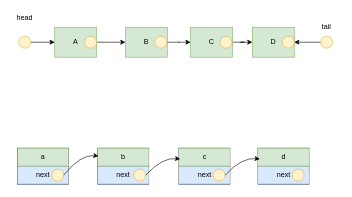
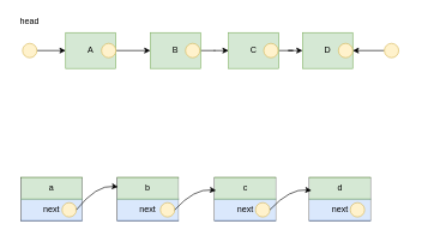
  <mxCell id="0" />
  <mxCell id="1" parent="0" />
  <mxCell id="2" value="" style="edgeStyle=orthogonalEdgeStyle;rounded=0;orthogonalLoop=1;jettySize=auto;html=1;" parent="1" source="3" target="5" edge="1"><mxGeometry relative="1" as="geometry" /></mxCell>
  <mxCell id="3" value="A" style="rounded=0;whiteSpace=wrap;html=1;fillColor=#d5e8d4;strokeColor=#82b366;" parent="1" vertex="1"><mxGeometry x="90" y="45" width="70" height="50" as="geometry" /></mxCell>
  <mxCell id="4" value="" style="edgeStyle=orthogonalEdgeStyle;rounded=0;orthogonalLoop=1;jettySize=auto;html=1;" parent="1" source="5" target="7" edge="1"><mxGeometry relative="1" as="geometry" /></mxCell>
  <mxCell id="5" value="B" style="rounded=0;whiteSpace=wrap;html=1;fillColor=#d5e8d4;strokeColor=#82b366;" parent="1" vertex="1"><mxGeometry x="208" y="45" width="70" height="50" as="geometry" /></mxCell>
  <mxCell id="6" value="" style="edgeStyle=orthogonalEdgeStyle;rounded=0;orthogonalLoop=1;jettySize=auto;html=1;" parent="1" source="7" target="8" edge="1"><mxGeometry relative="1" as="geometry" /></mxCell>
  <mxCell id="7" value="C" style="rounded=0;whiteSpace=wrap;html=1;fillColor=#d5e8d4;strokeColor=#82b366;" parent="1" vertex="1"><mxGeometry x="317" y="45" width="70" height="50" as="geometry" /></mxCell>
  <mxCell id="8" value="D" style="rounded=0;whiteSpace=wrap;html=1;fillColor=#d5e8d4;strokeColor=#82b366;" parent="1" vertex="1"><mxGeometry x="420" y="45" width="70" height="50" as="geometry" /></mxCell>
  <mxCell id="9" value="" style="ellipse;whiteSpace=wrap;html=1;aspect=fixed;fillColor=#fff2cc;strokeColor=#d6b656;" parent="1" vertex="1"><mxGeometry x="140" y="60" width="20" height="20" as="geometry" /></mxCell>
  <mxCell id="10" value="" style="ellipse;whiteSpace=wrap;html=1;aspect=fixed;fillColor=#fff2cc;strokeColor=#d6b656;" parent="1" vertex="1"><mxGeometry x="257" y="60" width="20" height="20" as="geometry" /></mxCell>
  <mxCell id="11" value="" style="ellipse;whiteSpace=wrap;html=1;aspect=fixed;fillColor=#fff2cc;strokeColor=#d6b656;" parent="1" vertex="1"><mxGeometry x="366" y="60" width="20" height="20" as="geometry" /></mxCell>
  <mxCell id="12" value="" style="ellipse;whiteSpace=wrap;html=1;aspect=fixed;fillColor=#fff2cc;strokeColor=#d6b656;" parent="1" vertex="1"><mxGeometry x="470" y="60" width="20" height="20" as="geometry" /></mxCell>
  <mxCell id="13" value="" style="edgeStyle=orthogonalEdgeStyle;rounded=0;orthogonalLoop=1;jettySize=auto;html=1;" parent="1" source="14" target="8" edge="1"><mxGeometry relative="1" as="geometry" /></mxCell>
  <mxCell id="14" value="" style="ellipse;whiteSpace=wrap;html=1;aspect=fixed;fillColor=#fff2cc;strokeColor=#d6b656;" parent="1" vertex="1"><mxGeometry x="534" y="60" width="20" height="20" as="geometry" /></mxCell>
  <mxCell id="15" value="" style="rounded=0;whiteSpace=wrap;html=1;" parent="1" vertex="1"><mxGeometry x="28" y="247" width="85" height="60" as="geometry" /></mxCell>
  <mxCell id="16" value="" style="rounded=0;whiteSpace=wrap;html=1;" parent="1" vertex="1"><mxGeometry x="162" y="247" width="85" height="60" as="geometry" /></mxCell>
  <mxCell id="17" value="next" style="shape=partialRectangle;whiteSpace=wrap;html=1;left=0;right=0;fillColor=#dae8fc;strokeColor=#6c8ebf;" parent="1" vertex="1"><mxGeometry x="28" y="277" width="85" height="30" as="geometry" /></mxCell>
  <mxCell id="18" value="next" style="shape=partialRectangle;whiteSpace=wrap;html=1;left=0;right=0;fillColor=#dae8fc;strokeColor=#6c8ebf;" parent="1" vertex="1"><mxGeometry x="162" y="277" width="85" height="30" as="geometry" /></mxCell>
  <mxCell id="19" value="a" style="shape=partialRectangle;whiteSpace=wrap;html=1;left=0;right=0;fillColor=#d5e8d4;strokeColor=#82b366;" parent="1" vertex="1"><mxGeometry x="28" y="247" width="85" height="30" as="geometry" /></mxCell>
  <mxCell id="20" value="b" style="shape=partialRectangle;whiteSpace=wrap;html=1;left=0;right=0;fillColor=#d5e8d4;strokeColor=#82b366;" parent="1" vertex="1"><mxGeometry x="162" y="247" width="85" height="30" as="geometry" /></mxCell>
  <mxCell id="21" value="" style="ellipse;whiteSpace=wrap;html=1;aspect=fixed;fillColor=#fff2cc;strokeColor=#d6b656;" parent="1" vertex="1"><mxGeometry x="85" y="282" width="20" height="20" as="geometry" /></mxCell>
  <mxCell id="22" value="" style="ellipse;whiteSpace=wrap;html=1;aspect=fixed;fillColor=#fff2cc;strokeColor=#d6b656;" parent="1" vertex="1"><mxGeometry x="222" y="282" width="20" height="20" as="geometry" /></mxCell>
  <mxCell id="23" value="" style="curved=1;endArrow=classic;html=1;exitX=1;exitY=0.5;exitDx=0;exitDy=0;" parent="1" source="21" edge="1"><mxGeometry width="50" height="50" relative="1" as="geometry"><mxPoint x="133" y="307" as="sourcePoint" /><mxPoint x="163" y="260" as="targetPoint" /><Array as="points"><mxPoint x="133" y="257" /></Array></mxGeometry></mxCell>
  <mxCell id="24" value="" style="edgeStyle=orthogonalEdgeStyle;rounded=0;orthogonalLoop=1;jettySize=auto;html=1;" parent="1" source="25" target="3" edge="1"><mxGeometry relative="1" as="geometry" /></mxCell>
  <mxCell id="25" value="" style="ellipse;whiteSpace=wrap;html=1;aspect=fixed;fillColor=#fff2cc;strokeColor=#d6b656;" parent="1" vertex="1"><mxGeometry x="30" y="60" width="20" height="20" as="geometry" /></mxCell>
  <mxCell id="26" value="head" style="text;html=1;strokeColor=none;fillColor=none;align=center;verticalAlign=middle;whiteSpace=wrap;rounded=0;" parent="1" vertex="1"><mxGeometry x="20" y="20" width="40" height="20" as="geometry" /></mxCell>
- <mxCell id="27" value="tail&lt;br&gt;" style="text;html=1;strokeColor=none;fillColor=none;align=center;verticalAlign=middle;whiteSpace=wrap;rounded=0;" parent="1" vertex="1"><mxGeometry x="524" y="35" width="40" height="20" as="geometry" /></mxCell>
  <mxCell id="28" value="" style="rounded=0;whiteSpace=wrap;html=1;" parent="1" vertex="1"><mxGeometry x="297.5" y="247" width="85" height="60" as="geometry" /></mxCell>
  <mxCell id="29" value="next" style="shape=partialRectangle;whiteSpace=wrap;html=1;left=0;right=0;fillColor=#dae8fc;strokeColor=#6c8ebf;" parent="1" vertex="1"><mxGeometry x="297.5" y="277" width="85" height="30" as="geometry" /></mxCell>
  <mxCell id="30" value="c" style="shape=partialRectangle;whiteSpace=wrap;html=1;left=0;right=0;fillColor=#d5e8d4;strokeColor=#82b366;" parent="1" vertex="1"><mxGeometry x="297.5" y="247" width="85" height="30" as="geometry" /></mxCell>
  <mxCell id="31" value="" style="ellipse;whiteSpace=wrap;html=1;aspect=fixed;fillColor=#fff2cc;strokeColor=#d6b656;" parent="1" vertex="1"><mxGeometry x="354.5" y="282" width="20" height="20" as="geometry" /></mxCell>
  <mxCell id="32" value="" style="rounded=0;whiteSpace=wrap;html=1;" parent="1" vertex="1"><mxGeometry x="429.5" y="247" width="85" height="60" as="geometry" /></mxCell>
  <mxCell id="33" value="next" style="shape=partialRectangle;whiteSpace=wrap;html=1;left=0;right=0;fillColor=#dae8fc;strokeColor=#6c8ebf;" parent="1" vertex="1"><mxGeometry x="429.5" y="277" width="85" height="30" as="geometry" /></mxCell>
  <mxCell id="34" style="edgeStyle=orthogonalEdgeStyle;rounded=0;orthogonalLoop=1;jettySize=auto;html=1;exitX=0;exitY=0.5;exitDx=0;exitDy=0;" parent="1" source="35" edge="1"><mxGeometry relative="1" as="geometry"><mxPoint x="430" y="262" as="targetPoint" /></mxGeometry></mxCell>
  <mxCell id="35" value="d" style="shape=partialRectangle;whiteSpace=wrap;html=1;left=0;right=0;fillColor=#d5e8d4;strokeColor=#82b366;" parent="1" vertex="1"><mxGeometry x="429.5" y="247" width="85" height="30" as="geometry" /></mxCell>
  <mxCell id="36" value="" style="ellipse;whiteSpace=wrap;html=1;aspect=fixed;fillColor=#fff2cc;strokeColor=#d6b656;" parent="1" vertex="1"><mxGeometry x="486.5" y="282" width="20" height="20" as="geometry" /></mxCell>
  <mxCell id="37" value="" style="curved=1;endArrow=classic;html=1;exitX=1;exitY=0.5;exitDx=0;exitDy=0;" parent="1" edge="1" source="31"><mxGeometry width="50" height="50" relative="1" as="geometry"><mxPoint x="372" y="292" as="sourcePoint" /><mxPoint x="432.5" y="265" as="targetPoint" /><Array as="points"><mxPoint x="402.5" y="262" /></Array></mxGeometry></mxCell>
  <mxCell id="38" value="" style="curved=1;endArrow=classic;html=1;exitX=1;exitY=0.5;exitDx=0;exitDy=0;" edge="1" parent="1"><mxGeometry width="50" height="50" relative="1" as="geometry"><mxPoint x="242" y="292" as="sourcePoint" /><mxPoint x="299.5" y="265" as="targetPoint" /><Array as="points"><mxPoint x="269.5" y="262" /></Array></mxGeometry></mxCell>
